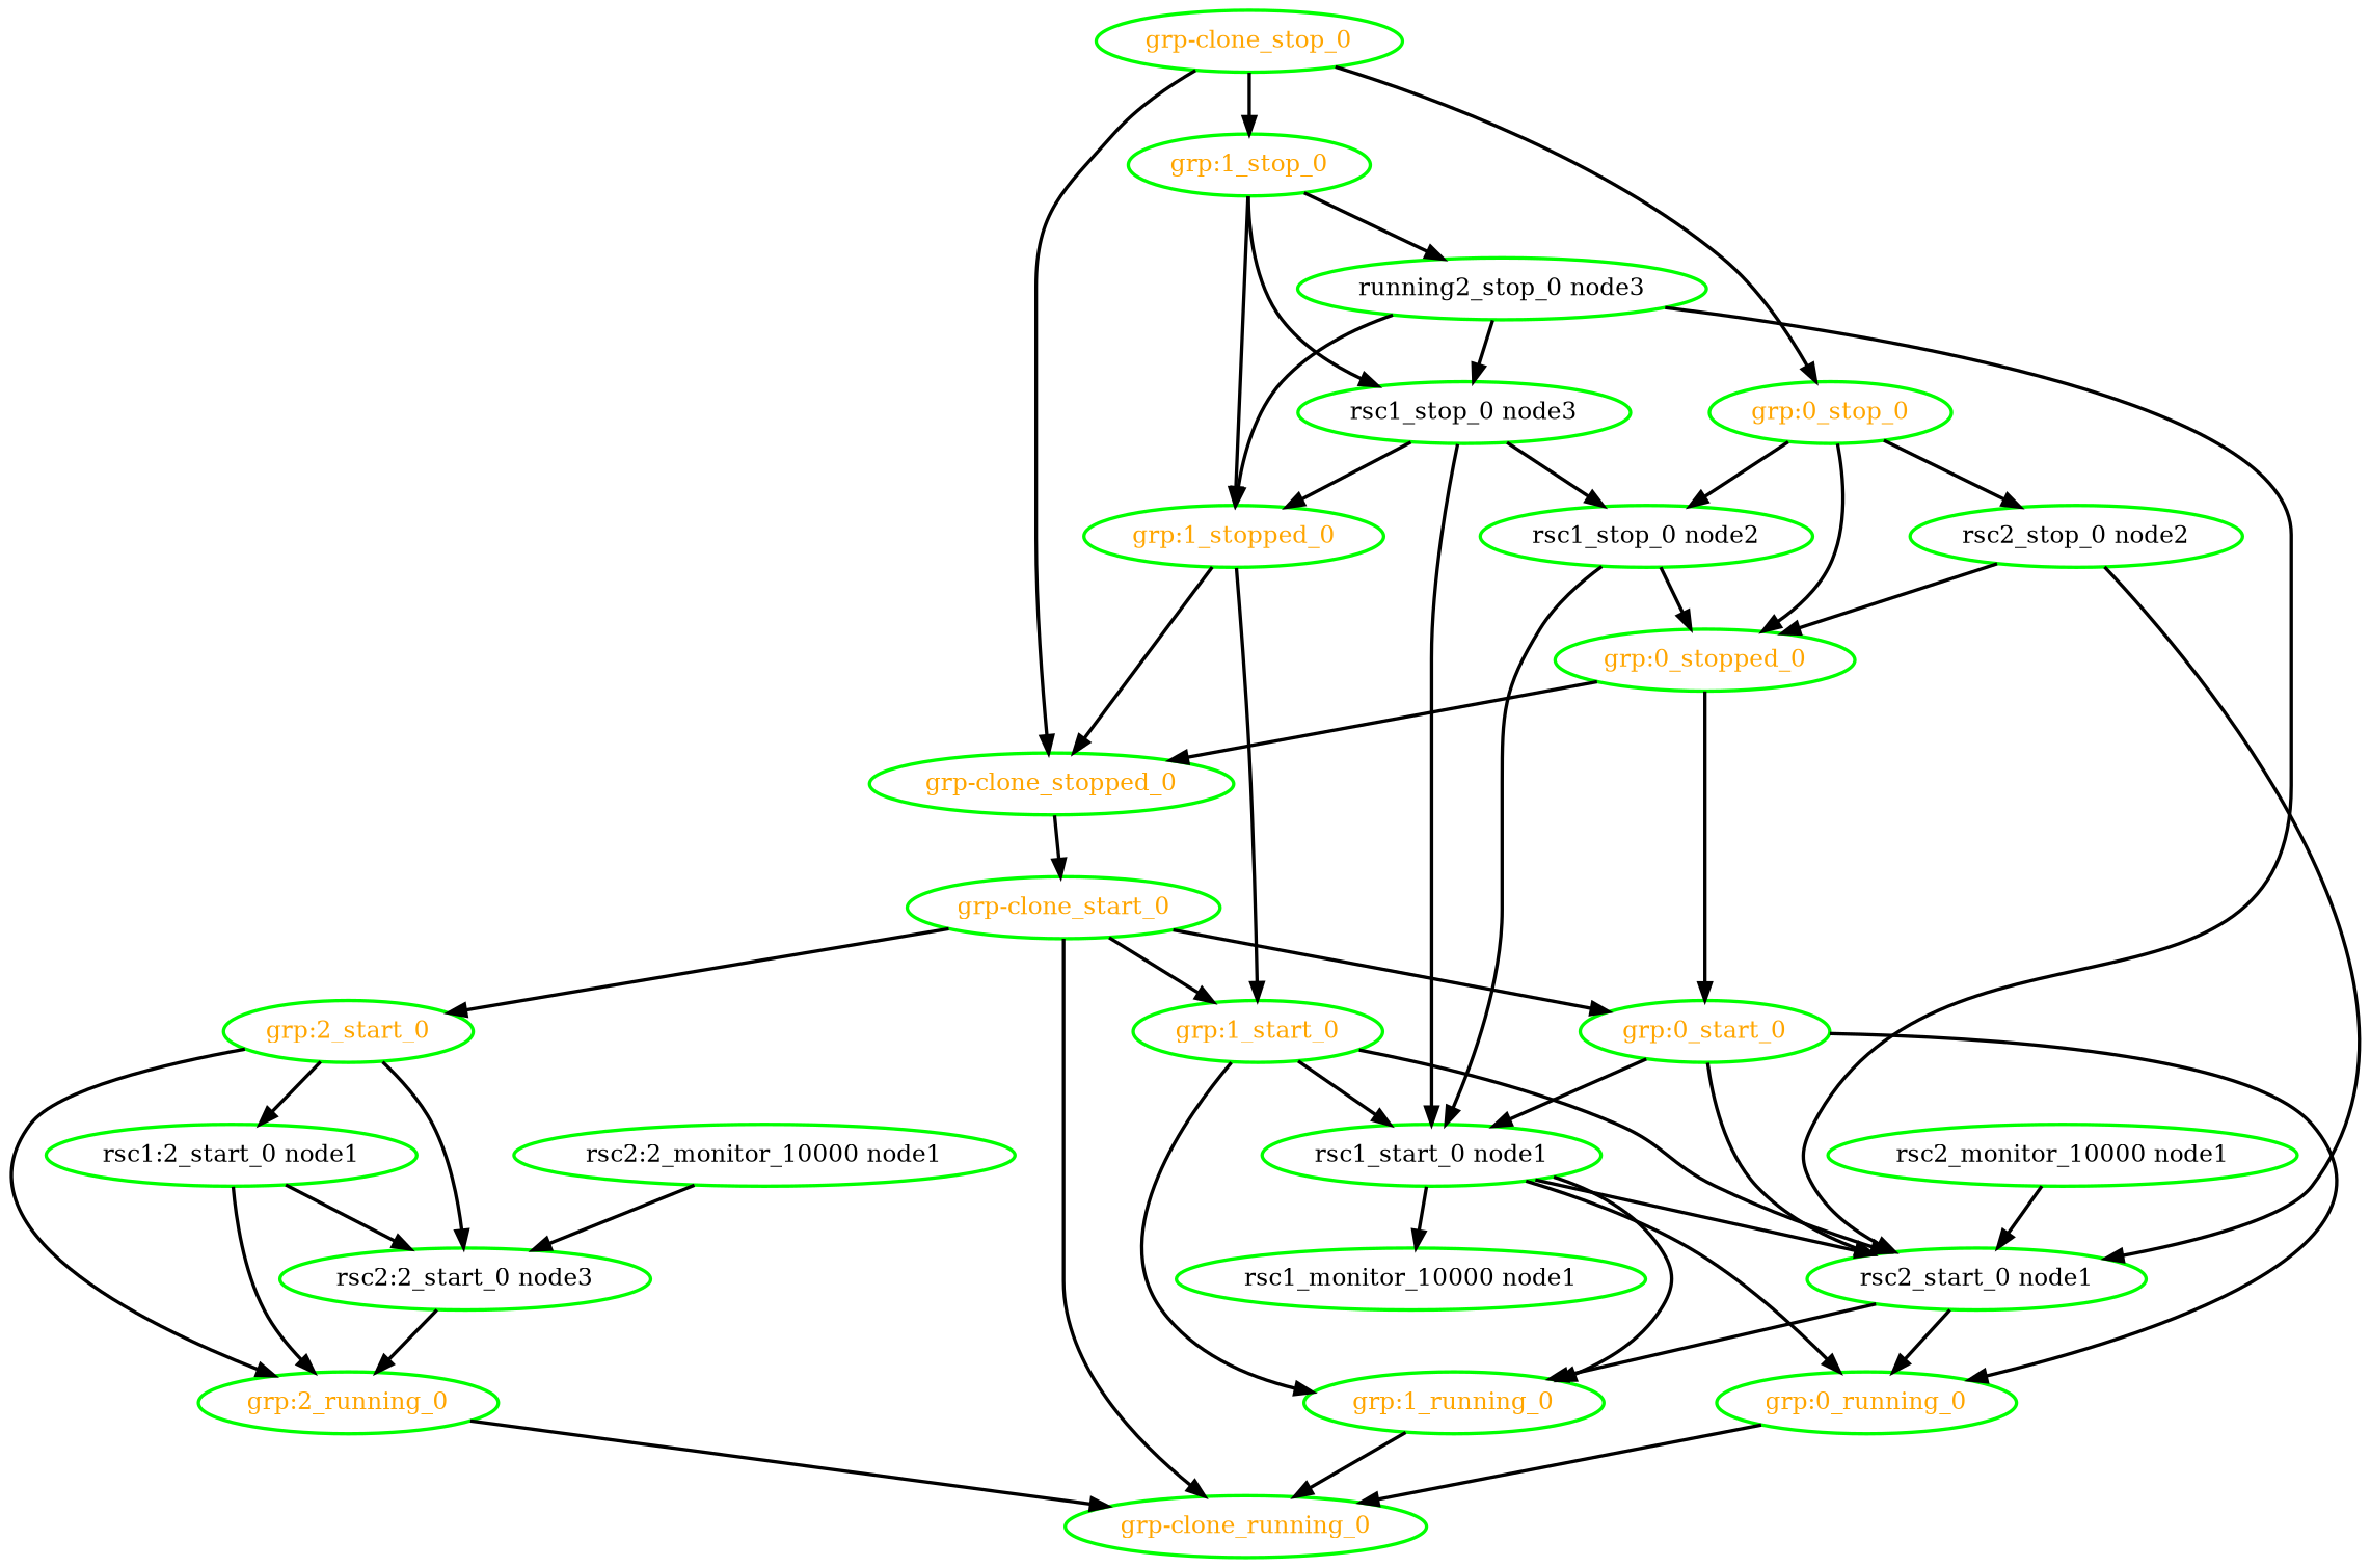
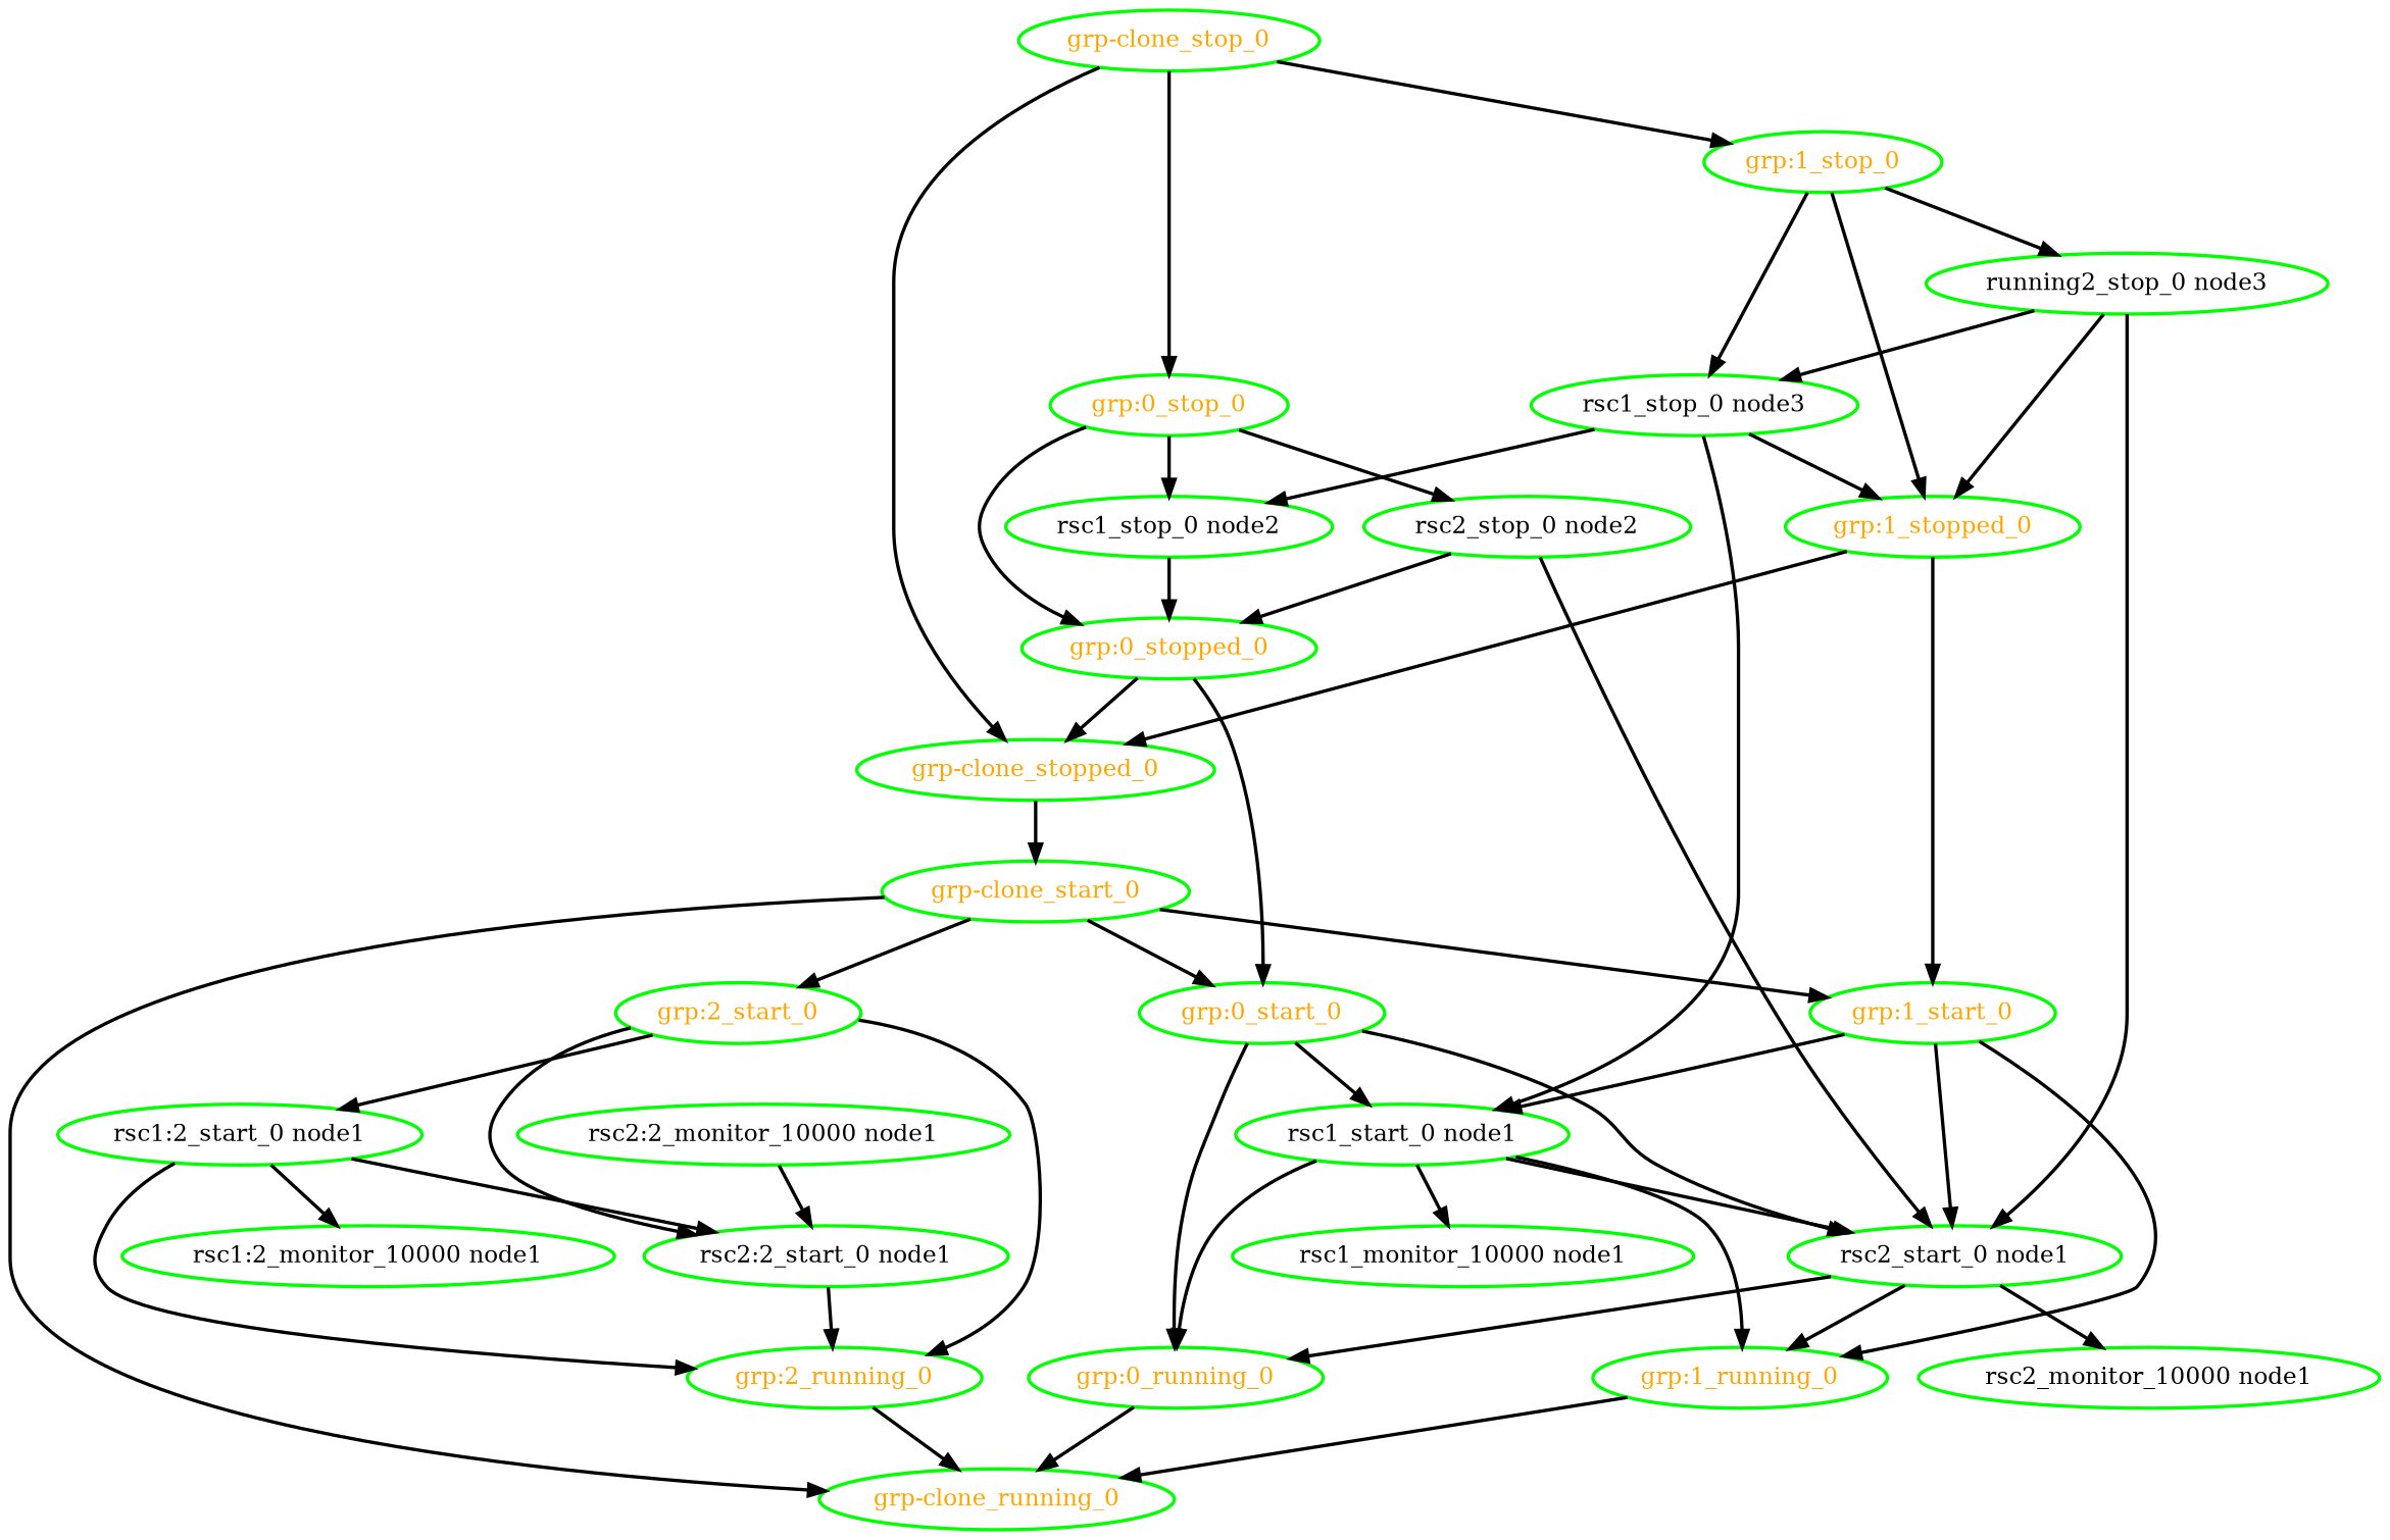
  digraph {
    node [color=green fontcolor=orange style=bold]
    edge [style=bold]
    "grp-clone_start_0"
    "grp-clone_running_0"
    "grp:0_start_0"
    "grp:1_start_0"
    "grp:2_start_0"
    "grp:0_running_0"
    "rsc1_start_0 node1" [fontcolor=black]
    "rsc2_start_0 node1" [fontcolor=black]
    "grp:1_running_0"
    "grp:2_running_0"
    "rsc1:2_start_0 node1" [fontcolor=black]
-   "rsc2:2_start_0 node1" [fontcolor=black label="rsc2:2_start_0 node3"]
+   "rsc2:2_start_0 node1" [fontcolor=black]
    "rsc1_monitor_10000 node1" [fontcolor=black]
    "rsc2_monitor_10000 node1" [fontcolor=black]
+   "rsc1:2_monitor_10000 node1" [fontcolor=black]
    "grp-clone_stop_0"
    "grp-clone_stopped_0"
    "grp:0_stop_0"
    "grp:1_stop_0"
    "grp:0_stopped_0"
    "rsc1_stop_0 node2" [fontcolor=black]
    "rsc2_stop_0 node2" [fontcolor=black]
    "grp:1_stopped_0"
    "rsc1_stop_0 node3" [fontcolor=black]
    n25 [fontcolor=black label="running2_stop_0 node3"]
    "rsc2:2_monitor_10000 node1" [fontcolor=black]
    "grp-clone_start_0" -> "grp-clone_running_0"
    "grp-clone_start_0" -> "grp:0_start_0"
    "grp-clone_start_0" -> "grp:1_start_0"
    "grp-clone_start_0" -> "grp:2_start_0"
    "grp:0_start_0" -> "grp:0_running_0"
    "grp:0_start_0" -> "rsc1_start_0 node1"
    "grp:0_start_0" -> "rsc2_start_0 node1"
    "grp:1_start_0" -> "rsc1_start_0 node1"
    "grp:1_start_0" -> "rsc2_start_0 node1"
    "grp:1_start_0" -> "grp:1_running_0"
    "grp:2_start_0" -> "grp:2_running_0"
    "grp:2_start_0" -> "rsc1:2_start_0 node1"
    "grp:2_start_0" -> "rsc2:2_start_0 node1"
    "grp:0_running_0" -> "grp-clone_running_0"
    "rsc1_start_0 node1" -> "grp:0_running_0"
    "rsc1_start_0 node1" -> "rsc2_start_0 node1"
    "rsc1_start_0 node1" -> "grp:1_running_0"
    "rsc1_start_0 node1" -> "rsc1_monitor_10000 node1"
    "rsc2_start_0 node1" -> "grp:0_running_0"
    "rsc2_start_0 node1" -> "grp:1_running_0"
-   "rsc2_monitor_10000 node1" -> "rsc2_start_0 node1"
+   "rsc2_start_0 node1" -> "rsc2_monitor_10000 node1"
    "grp:1_running_0" -> "grp-clone_running_0"
    "grp:2_running_0" -> "grp-clone_running_0"
    "rsc1:2_start_0 node1" -> "grp:2_running_0"
    "rsc1:2_start_0 node1" -> "rsc2:2_start_0 node1"
+   "rsc1:2_start_0 node1" -> "rsc1:2_monitor_10000 node1"
    "rsc2:2_start_0 node1" -> "grp:2_running_0"
    "grp-clone_stop_0" -> "grp-clone_stopped_0"
    "grp-clone_stop_0" -> "grp:0_stop_0"
    "grp-clone_stop_0" -> "grp:1_stop_0"
    "grp-clone_stopped_0" -> "grp-clone_start_0"
    "grp:0_stop_0" -> "grp:0_stopped_0"
    "grp:0_stop_0" -> "rsc1_stop_0 node2"
    "grp:0_stop_0" -> "rsc2_stop_0 node2"
    "grp:1_stop_0" -> "grp:1_stopped_0"
    "grp:1_stop_0" -> "rsc1_stop_0 node3"
    "grp:1_stop_0" -> n25
    "grp:0_stopped_0" -> "grp:0_start_0"
    "grp:0_stopped_0" -> "grp-clone_stopped_0"
-   "rsc1_stop_0 node2" -> "rsc1_start_0 node1"
    "rsc1_stop_0 node2" -> "grp:0_stopped_0"
    "rsc2_stop_0 node2" -> "rsc2_start_0 node1"
    "rsc2_stop_0 node2" -> "grp:0_stopped_0"
    "grp:1_stopped_0" -> "grp:1_start_0"
    "grp:1_stopped_0" -> "grp-clone_stopped_0"
    "rsc1_stop_0 node3" -> "rsc1_start_0 node1"
    "rsc1_stop_0 node3" -> "rsc1_stop_0 node2"
    "rsc1_stop_0 node3" -> "grp:1_stopped_0"
    n25 -> "rsc2_start_0 node1"
    n25 -> "grp:1_stopped_0"
    n25 -> "rsc1_stop_0 node3"
    "rsc2:2_monitor_10000 node1" -> "rsc2:2_start_0 node1"
  }
